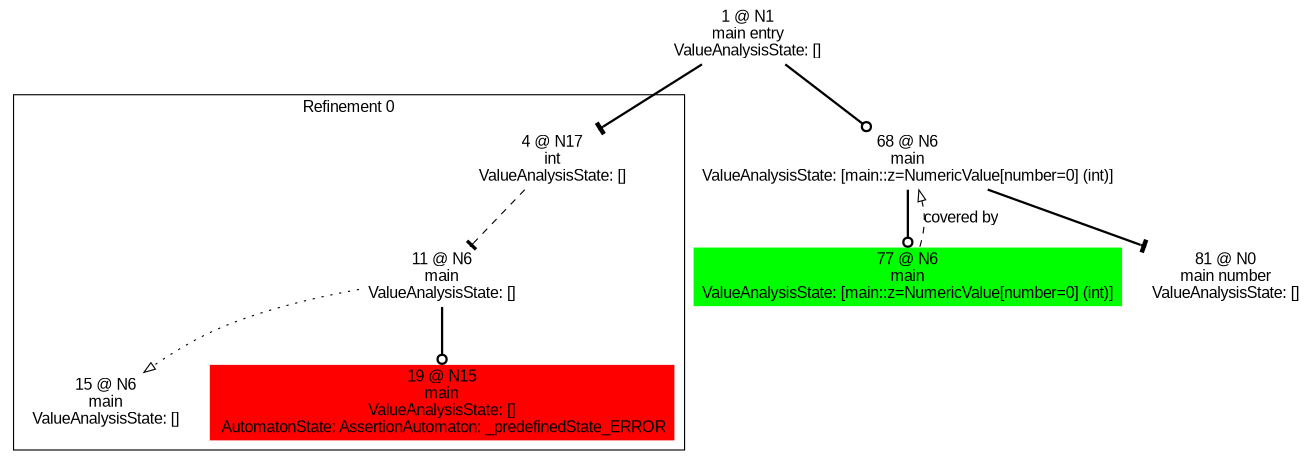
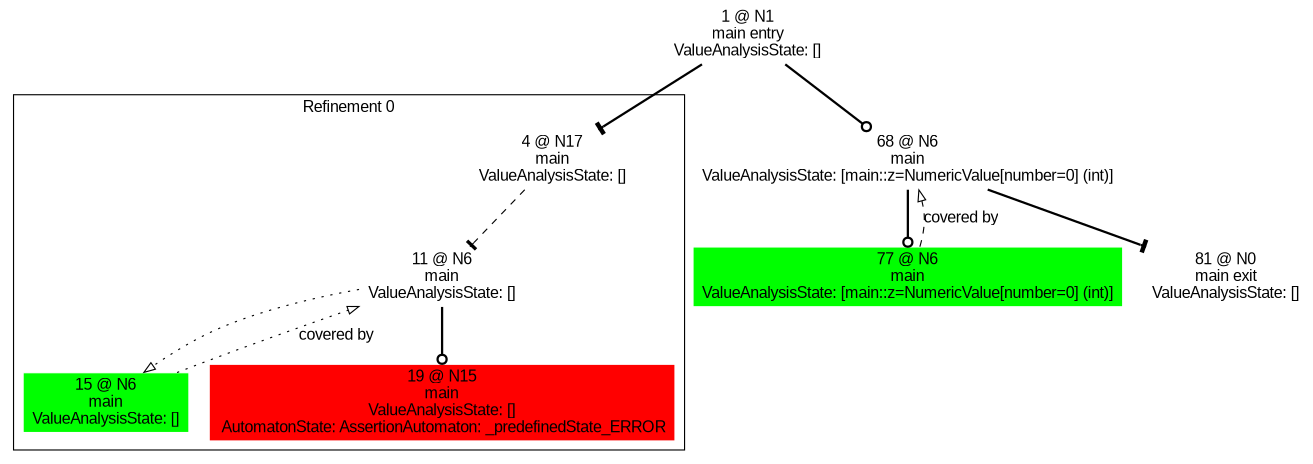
  digraph {
    fontname="Liberation Sans"
    node [color=white fontname="Liberation Sans" shape=box style=filled]
    edge [arrowhead=tee fontname="Liberation Sans" style=bold]
-   n1 [label="4 @ N17\nint\nValueAnalysisState: []\n"]
+   n1 [label="4 @ N17\nmain\nValueAnalysisState: []\n"]
    n2 [label="11 @ N6\nmain\nValueAnalysisState: []\n"]
-   n3 [fillcolor=white label="15 @ N6\nmain\nValueAnalysisState: []\n"]
+   n3 [fillcolor=green label="15 @ N6\nmain\nValueAnalysisState: []\n"]
    n4 [fillcolor=red label="19 @ N15\nmain\nValueAnalysisState: []\n AutomatonState: AssertionAutomaton: _predefinedState_ERROR\n"]
    n5 [label="1 @ N1\nmain entry\nValueAnalysisState: []\n"]
    n6 [label="68 @ N6\nmain\nValueAnalysisState: [main::z=NumericValue[number=0] (int)]\n"]
    n7 [fillcolor=green label="77 @ N6\nmain\nValueAnalysisState: [main::z=NumericValue[number=0] (int)]\n"]
-   n8 [label="81 @ N0\nmain number\nValueAnalysisState: []\n"]
+   n8 [label="81 @ N0\nmain exit\nValueAnalysisState: []\n"]
    subgraph cluster_1 {
      label="Refinement 0"
      n1
      n2
      n3
      n4
    }
    n1 -> n2 [style=dashed]
    n2 -> n3 [arrowhead=onormal style=dotted]
    n2 -> n4 [arrowhead=odot]
+   n3 -> n2 [arrowhead=onormal label="covered by" style=dotted weight=0]
    n5 -> n1
    n5 -> n6 [arrowhead=odot]
    n6 -> n7 [arrowhead=odot]
    n6 -> n8
    n7 -> n6 [arrowhead=onormal label="covered by" style=dashed weight=0]
  }
